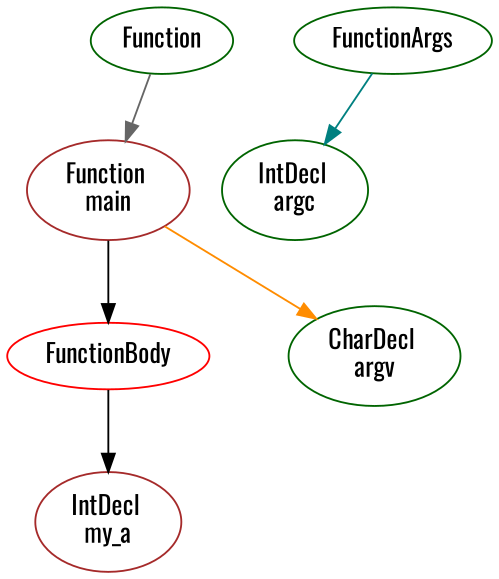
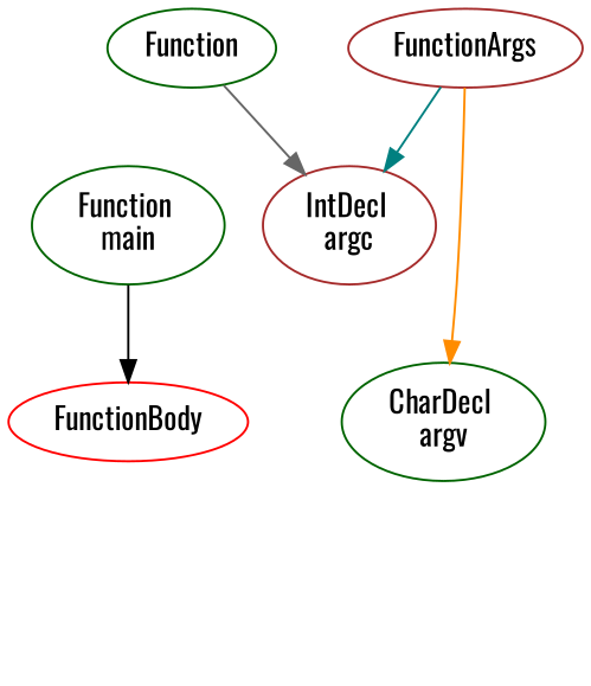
  digraph {
    fontname=Oswald
    node [color=darkgreen fontname=Oswald]
    edge [color=black fontname=Oswald]
    n1 [label=Function]
-   n2 [color=brown label="Function \nmain"]
+   n2 [label="Function \nmain"]
    n3 [color=red label=FunctionBody]
-   n4 [label=FunctionArgs]
-   n5 [label="IntDecl \nargc"]
+   n4 [color=brown label=FunctionArgs]
+   n5 [color=brown label="IntDecl \nargc"]
    n6 [label="CharDecl \nargv"]
-   n7 [color=brown label="IntDecl \nmy_a"]
-   n1 -> n2 [color=gray40]
+   n1 -> n5 [color=gray40]
    n2 -> n3
-   n3 -> n7
    n4 -> n5 [color=teal]
-   n2 -> n6 [color=darkorange]
+   n4 -> n6 [color=darkorange]
  }
